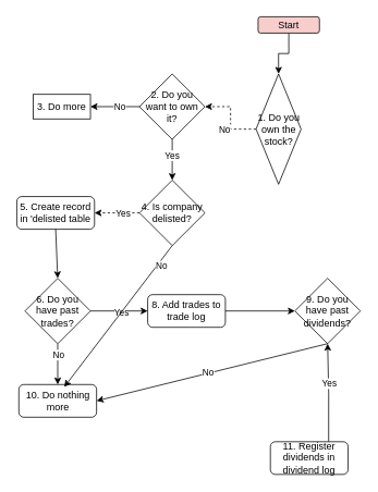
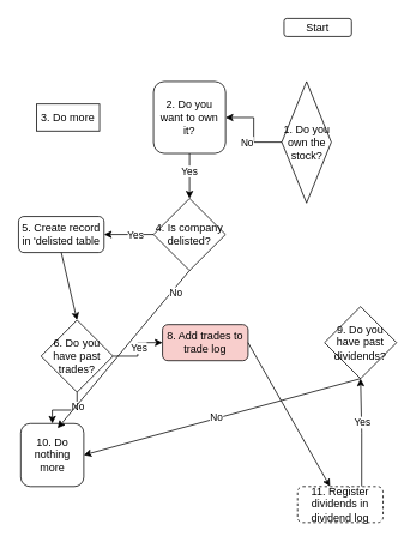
  <mxCell id="0" />
  <mxCell id="1" parent="0" />
- <mxCell id="2" value="" style="edgeStyle=orthogonalEdgeStyle;rounded=0;orthogonalLoop=1;jettySize=auto;html=1;" edge="1" parent="1" source="3" target="6"><mxGeometry relative="1" as="geometry" /></mxCell>
- <mxCell id="3" value="Start" style="rounded=1;whiteSpace=wrap;html=1;fillColor=#f8cecc;" vertex="1" parent="1"><mxGeometry x="315" y="20" width="75" height="20" as="geometry" /></mxCell>
- <mxCell id="4" value="" style="edgeStyle=orthogonalEdgeStyle;rounded=0;orthogonalLoop=1;jettySize=auto;html=1;dashed=1;" edge="1" parent="1" source="6" target="11"><mxGeometry relative="1" as="geometry" /></mxCell>
+ <mxCell id="3" value="Start" style="rounded=1;whiteSpace=wrap;html=1;" vertex="1" parent="1"><mxGeometry x="315" y="20" width="75" height="20" as="geometry" /></mxCell>
+ <mxCell id="4" value="" style="edgeStyle=orthogonalEdgeStyle;rounded=0;orthogonalLoop=1;jettySize=auto;html=1;" edge="1" parent="1" source="6" target="11"><mxGeometry relative="1" as="geometry" /></mxCell>
  <mxCell id="5" value="No" style="edgeLabel;html=1;align=center;verticalAlign=middle;resizable=0;points=[];" vertex="1" connectable="0" parent="4"><mxGeometry x="-0.44" y="-1" relative="1" as="geometry"><mxPoint x="-14" y="1" as="offset" /></mxGeometry></mxCell>
  <mxCell id="6" value="1. Do you own the stock?" style="rhombus;whiteSpace=wrap;html=1;" vertex="1" parent="1"><mxGeometry x="312.5" y="90" width="55" height="135" as="geometry" /></mxCell>
- <mxCell id="7" value="" style="edgeStyle=orthogonalEdgeStyle;rounded=0;orthogonalLoop=1;jettySize=auto;html=1;" edge="1" parent="1" source="11" target="12"><mxGeometry relative="1" as="geometry" /></mxCell>
- <mxCell id="8" value="No" style="edgeLabel;html=1;align=center;verticalAlign=middle;resizable=0;points=[];" vertex="1" connectable="0" parent="7"><mxGeometry x="-0.167" relative="1" as="geometry"><mxPoint as="offset" /></mxGeometry></mxCell>
  <mxCell id="9" value="" style="edgeStyle=orthogonalEdgeStyle;rounded=0;orthogonalLoop=1;jettySize=auto;html=1;" edge="1" parent="1" source="11" target="16"><mxGeometry relative="1" as="geometry" /></mxCell>
  <mxCell id="10" value="Yes" style="edgeLabel;html=1;align=center;verticalAlign=middle;resizable=0;points=[];" vertex="1" connectable="0" parent="9"><mxGeometry x="-0.24" y="-1" relative="1" as="geometry"><mxPoint as="offset" /></mxGeometry></mxCell>
- <mxCell id="11" value="2. Do you want to own it?" style="rhombus;whiteSpace=wrap;html=1;" vertex="1" parent="1"><mxGeometry x="170" y="90" width="80" height="80" as="geometry" /></mxCell>
+ <mxCell id="11" value="2. Do you want to own it?" style="whiteSpace=wrap;html=1;rounded=1;" vertex="1" parent="1"><mxGeometry x="170" y="90" width="80" height="80" as="geometry" /></mxCell>
  <mxCell id="12" value="3. Do more" style="rounded=0;whiteSpace=wrap;html=1;" vertex="1" parent="1"><mxGeometry x="40" y="115" width="70" height="30" as="geometry" /></mxCell>
  <mxCell id="13" value="5. Create record in 'delisted table" style="rounded=1;whiteSpace=wrap;html=1;" vertex="1" parent="1"><mxGeometry x="20" y="240" width="95" height="40" as="geometry" /></mxCell>
- <mxCell id="14" value="" style="edgeStyle=orthogonalEdgeStyle;rounded=0;orthogonalLoop=1;jettySize=auto;html=1;dashed=1;" edge="1" parent="1" source="16" target="13"><mxGeometry relative="1" as="geometry" /></mxCell>
+ <mxCell id="14" value="" style="edgeStyle=orthogonalEdgeStyle;rounded=0;orthogonalLoop=1;jettySize=auto;html=1;" edge="1" parent="1" source="16" target="13"><mxGeometry relative="1" as="geometry" /></mxCell>
  <mxCell id="15" value="Yes" style="edgeLabel;html=1;align=center;verticalAlign=middle;resizable=0;points=[];" vertex="1" connectable="0" parent="14"><mxGeometry x="-0.236" relative="1" as="geometry"><mxPoint as="offset" /></mxGeometry></mxCell>
  <mxCell id="16" value="4. Is company delisted?" style="rhombus;whiteSpace=wrap;html=1;" vertex="1" parent="1"><mxGeometry x="170" y="220" width="80" height="80" as="geometry" /></mxCell>
- <mxCell id="17" value="8. Add trades to trade log" style="rounded=1;whiteSpace=wrap;html=1;" vertex="1" parent="1"><mxGeometry x="180" y="360" width="95" height="40" as="geometry" /></mxCell>
+ <mxCell id="17" value="8. Add trades to trade log" style="rounded=1;whiteSpace=wrap;html=1;fillColor=#f8cecc;" vertex="1" parent="1"><mxGeometry x="180" y="360" width="95" height="40" as="geometry" /></mxCell>
  <mxCell id="18" value="" style="edgeStyle=orthogonalEdgeStyle;rounded=0;orthogonalLoop=1;jettySize=auto;html=1;" edge="1" parent="1" source="22" target="17"><mxGeometry relative="1" as="geometry" /></mxCell>
  <mxCell id="19" value="Yes" style="edgeLabel;html=1;align=center;verticalAlign=middle;resizable=0;points=[];" vertex="1" connectable="0" parent="18"><mxGeometry x="0.067" y="-1" relative="1" as="geometry"><mxPoint as="offset" /></mxGeometry></mxCell>
  <mxCell id="20" value="" style="edgeStyle=orthogonalEdgeStyle;rounded=0;orthogonalLoop=1;jettySize=auto;html=1;" edge="1" parent="1" source="22" target="23"><mxGeometry relative="1" as="geometry" /></mxCell>
  <mxCell id="21" value="No" style="edgeLabel;html=1;align=center;verticalAlign=middle;resizable=0;points=[];" vertex="1" connectable="0" parent="20"><mxGeometry x="-0.48" relative="1" as="geometry"><mxPoint as="offset" /></mxGeometry></mxCell>
- <mxCell id="22" value="6. Do you have past trades?" style="rhombus;whiteSpace=wrap;html=1;" vertex="1" parent="1"><mxGeometry x="30" y="340" width="80" height="80" as="geometry" /></mxCell>
- <mxCell id="23" value="10. Do nothing more" style="rounded=1;whiteSpace=wrap;html=1;" vertex="1" parent="1"><mxGeometry x="22.5" y="470" width="95" height="40" as="geometry" /></mxCell>
+ <mxCell id="22" value="6. Do you have past trades?" style="rhombus;whiteSpace=wrap;html=1;" vertex="1" parent="1"><mxGeometry x="45" y="355" width="80" height="80" as="geometry" /></mxCell>
+ <mxCell id="23" value="10. Do nothing more" style="rounded=1;whiteSpace=wrap;html=1;" vertex="1" parent="1"><mxGeometry x="22.5" y="470" width="70" height="70" as="geometry" /></mxCell>
  <mxCell id="24" value="9. Do you have past dividends?" style="rhombus;whiteSpace=wrap;html=1;" vertex="1" parent="1"><mxGeometry x="360" y="340" width="80" height="80" as="geometry" /></mxCell>
- <mxCell id="25" value="" style="endArrow=classic;html=1;rounded=0;entryX=0;entryY=0.5;entryDx=0;entryDy=0;exitX=1;exitY=0.5;exitDx=0;exitDy=0;" edge="1" parent="1" source="17" target="24"><mxGeometry width="50" height="50" relative="1" as="geometry"><mxPoint x="320" y="580" as="sourcePoint" /><mxPoint x="370" y="530" as="targetPoint" /></mxGeometry></mxCell>
+ <mxCell id="25" value="" style="endArrow=classic;html=1;rounded=0;exitX=1;exitY=0.5;exitDx=0;exitDy=0;" edge="1" parent="1" source="17" target="29"><mxGeometry width="50" height="50" relative="1" as="geometry"><mxPoint x="320" y="580" as="sourcePoint" /><mxPoint x="370" y="530" as="targetPoint" /></mxGeometry></mxCell>
  <mxCell id="26" value="" style="endArrow=classic;html=1;rounded=0;exitX=0.5;exitY=1;exitDx=0;exitDy=0;entryX=0.5;entryY=0;entryDx=0;entryDy=0;" edge="1" parent="1" source="13" target="22"><mxGeometry width="50" height="50" relative="1" as="geometry"><mxPoint x="320" y="580" as="sourcePoint" /><mxPoint x="70" y="330" as="targetPoint" /></mxGeometry></mxCell>
  <mxCell id="27" style="edgeStyle=orthogonalEdgeStyle;rounded=0;orthogonalLoop=1;jettySize=auto;html=1;exitX=0.75;exitY=0;exitDx=0;exitDy=0;" edge="1" parent="1" source="29"><mxGeometry relative="1" as="geometry"><mxPoint x="400" y="420" as="targetPoint" /></mxGeometry></mxCell>
  <mxCell id="28" value="Yes" style="edgeLabel;html=1;align=center;verticalAlign=middle;resizable=0;points=[];" vertex="1" connectable="0" parent="27"><mxGeometry x="0.189" y="-1" relative="1" as="geometry"><mxPoint as="offset" /></mxGeometry></mxCell>
- <mxCell id="29" value="11. Register dividends in dividend log" style="rounded=1;whiteSpace=wrap;html=1;" vertex="1" parent="1"><mxGeometry x="330" y="540" width="95" height="40" as="geometry" /></mxCell>
+ <mxCell id="29" value="11. Register dividends in dividend log" style="rounded=1;whiteSpace=wrap;html=1;dashed=1;" vertex="1" parent="1"><mxGeometry x="330" y="540" width="95" height="40" as="geometry" /></mxCell>
  <mxCell id="30" value="" style="endArrow=classic;html=1;rounded=0;entryX=1;entryY=0.5;entryDx=0;entryDy=0;exitX=0.5;exitY=1;exitDx=0;exitDy=0;" edge="1" parent="1" source="24" target="23"><mxGeometry width="50" height="50" relative="1" as="geometry"><mxPoint x="320" y="580" as="sourcePoint" /><mxPoint x="370" y="530" as="targetPoint" /></mxGeometry></mxCell>
  <mxCell id="31" value="No" style="edgeLabel;html=1;align=center;verticalAlign=middle;resizable=0;points=[];" vertex="1" connectable="0" parent="30"><mxGeometry x="0.038" y="-1" relative="1" as="geometry"><mxPoint as="offset" /></mxGeometry></mxCell>
  <mxCell id="32" value="" style="endArrow=classic;html=1;rounded=0;entryX=0.584;entryY=0.075;entryDx=0;entryDy=0;entryPerimeter=0;exitX=0.5;exitY=1;exitDx=0;exitDy=0;" edge="1" parent="1" source="16" target="23"><mxGeometry width="50" height="50" relative="1" as="geometry"><mxPoint x="122.5" y="860" as="sourcePoint" /><mxPoint x="312.5" y="690" as="targetPoint" /></mxGeometry></mxCell>
  <mxCell id="33" value="No" style="edgeLabel;html=1;align=center;verticalAlign=middle;resizable=0;points=[];" vertex="1" connectable="0" parent="32"><mxGeometry x="-0.747" y="3" relative="1" as="geometry"><mxPoint x="1" as="offset" /></mxGeometry></mxCell>
